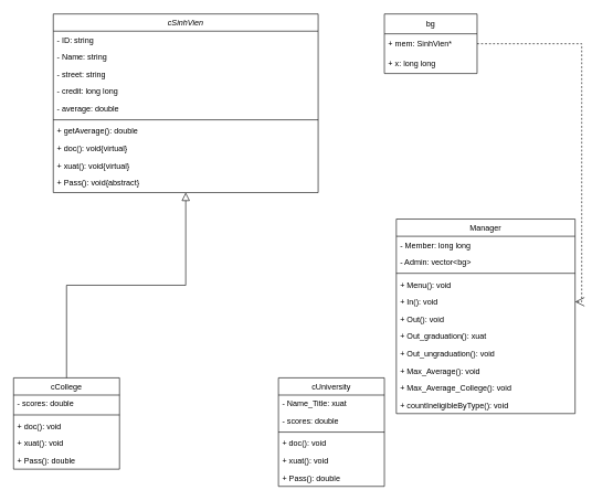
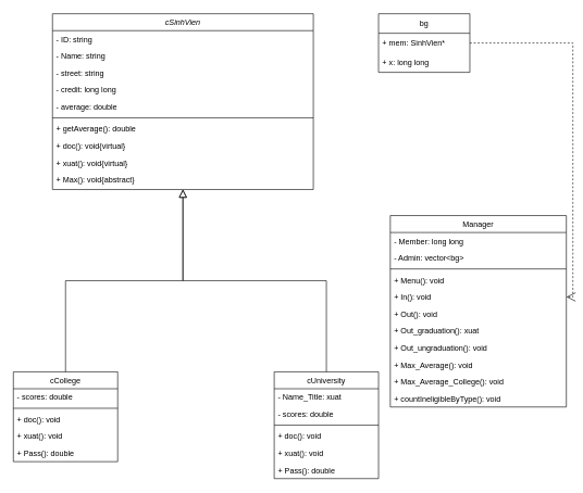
  <mxCell id="0" />
  <mxCell id="1" parent="0" />
  <mxCell id="2" value="cSinhVien" style="swimlane;fontStyle=2;align=center;verticalAlign=top;childLayout=stackLayout;horizontal=1;startSize=26;horizontalStack=0;resizeParent=1;resizeLast=0;collapsible=1;marginBottom=0;rounded=0;shadow=0;strokeWidth=1;" vertex="1" parent="1"><mxGeometry x="80" y="20" width="400" height="270" as="geometry"><mxRectangle x="230" y="140" width="160" height="26" as="alternateBounds" /></mxGeometry></mxCell>
  <mxCell id="3" value="- ID: string" style="text;align=left;verticalAlign=top;spacingLeft=4;spacingRight=4;overflow=hidden;rotatable=0;points=[[0,0.5],[1,0.5]];portConstraint=eastwest;" vertex="1" parent="2"><mxGeometry y="26" width="400" height="26" as="geometry" /></mxCell>
  <mxCell id="4" value="- Name: string" style="text;align=left;verticalAlign=top;spacingLeft=4;spacingRight=4;overflow=hidden;rotatable=0;points=[[0,0.5],[1,0.5]];portConstraint=eastwest;rounded=0;shadow=0;html=0;" vertex="1" parent="2"><mxGeometry y="52" width="400" height="26" as="geometry" /></mxCell>
  <mxCell id="5" value="- street: string" style="text;align=left;verticalAlign=top;spacingLeft=4;spacingRight=4;overflow=hidden;rotatable=0;points=[[0,0.5],[1,0.5]];portConstraint=eastwest;rounded=0;shadow=0;html=0;" vertex="1" parent="2"><mxGeometry y="78" width="400" height="26" as="geometry" /></mxCell>
  <mxCell id="6" value="- credit: long long" style="text;align=left;verticalAlign=top;spacingLeft=4;spacingRight=4;overflow=hidden;rotatable=0;points=[[0,0.5],[1,0.5]];portConstraint=eastwest;rounded=0;shadow=0;html=0;" vertex="1" parent="2"><mxGeometry y="104" width="400" height="26" as="geometry" /></mxCell>
  <mxCell id="7" value="- average: double" style="text;align=left;verticalAlign=top;spacingLeft=4;spacingRight=4;overflow=hidden;rotatable=0;points=[[0,0.5],[1,0.5]];portConstraint=eastwest;rounded=0;shadow=0;html=0;" vertex="1" parent="2"><mxGeometry y="130" width="400" height="26" as="geometry" /></mxCell>
  <mxCell id="8" value="" style="line;html=1;strokeWidth=1;align=left;verticalAlign=middle;spacingTop=-1;spacingLeft=3;spacingRight=3;rotatable=0;labelPosition=right;points=[];portConstraint=eastwest;" vertex="1" parent="2"><mxGeometry y="156" width="400" height="8" as="geometry" /></mxCell>
  <mxCell id="9" value="+ getAverage(): double" style="text;align=left;verticalAlign=top;spacingLeft=4;spacingRight=4;overflow=hidden;rotatable=0;points=[[0,0.5],[1,0.5]];portConstraint=eastwest;" vertex="1" parent="2"><mxGeometry y="164" width="400" height="26" as="geometry" /></mxCell>
  <mxCell id="10" value="+ doc(): void{virtual}" style="text;align=left;verticalAlign=top;spacingLeft=4;spacingRight=4;overflow=hidden;rotatable=0;points=[[0,0.5],[1,0.5]];portConstraint=eastwest;" vertex="1" parent="2"><mxGeometry y="190" width="400" height="26" as="geometry" /></mxCell>
  <mxCell id="11" value="+ xuat(): void{virtual}" style="text;align=left;verticalAlign=top;spacingLeft=4;spacingRight=4;overflow=hidden;rotatable=0;points=[[0,0.5],[1,0.5]];portConstraint=eastwest;" vertex="1" parent="2"><mxGeometry y="216" width="400" height="26" as="geometry" /></mxCell>
- <mxCell id="12" value="+ Pass(): void{abstract}" style="text;align=left;verticalAlign=top;spacingLeft=4;spacingRight=4;overflow=hidden;rotatable=0;points=[[0,0.5],[1,0.5]];portConstraint=eastwest;" vertex="1" parent="2"><mxGeometry y="242" width="400" height="26" as="geometry" /></mxCell>
+ <mxCell id="12" value="+ Max(): void{abstract}" style="text;align=left;verticalAlign=top;spacingLeft=4;spacingRight=4;overflow=hidden;rotatable=0;points=[[0,0.5],[1,0.5]];portConstraint=eastwest;" vertex="1" parent="2"><mxGeometry y="242" width="400" height="26" as="geometry" /></mxCell>
  <mxCell id="13" value="cCollege" style="swimlane;fontStyle=0;align=center;verticalAlign=top;childLayout=stackLayout;horizontal=1;startSize=26;horizontalStack=0;resizeParent=1;resizeLast=0;collapsible=1;marginBottom=0;rounded=0;shadow=0;strokeWidth=1;" vertex="1" parent="1"><mxGeometry x="20" y="570" width="160" height="138" as="geometry"><mxRectangle x="130" y="380" width="160" height="26" as="alternateBounds" /></mxGeometry></mxCell>
  <mxCell id="14" value="- scores: double" style="text;align=left;verticalAlign=top;spacingLeft=4;spacingRight=4;overflow=hidden;rotatable=0;points=[[0,0.5],[1,0.5]];portConstraint=eastwest;" vertex="1" parent="13"><mxGeometry y="26" width="160" height="26" as="geometry" /></mxCell>
  <mxCell id="15" value="" style="line;html=1;strokeWidth=1;align=left;verticalAlign=middle;spacingTop=-1;spacingLeft=3;spacingRight=3;rotatable=0;labelPosition=right;points=[];portConstraint=eastwest;" vertex="1" parent="13"><mxGeometry y="52" width="160" height="8" as="geometry" /></mxCell>
  <mxCell id="16" value="+ doc(): void" style="text;align=left;verticalAlign=top;spacingLeft=4;spacingRight=4;overflow=hidden;rotatable=0;points=[[0,0.5],[1,0.5]];portConstraint=eastwest;" vertex="1" parent="13"><mxGeometry y="60" width="160" height="26" as="geometry" /></mxCell>
  <mxCell id="17" value="+ xuat(): void" style="text;align=left;verticalAlign=top;spacingLeft=4;spacingRight=4;overflow=hidden;rotatable=0;points=[[0,0.5],[1,0.5]];portConstraint=eastwest;" vertex="1" parent="13"><mxGeometry y="86" width="160" height="26" as="geometry" /></mxCell>
  <mxCell id="18" value="+ Pass(): double" style="text;align=left;verticalAlign=top;spacingLeft=4;spacingRight=4;overflow=hidden;rotatable=0;points=[[0,0.5],[1,0.5]];portConstraint=eastwest;" vertex="1" parent="13"><mxGeometry y="112" width="160" height="26" as="geometry" /></mxCell>
  <mxCell id="19" value="" style="endArrow=block;endSize=10;endFill=0;shadow=0;strokeWidth=1;rounded=0;curved=0;edgeStyle=elbowEdgeStyle;elbow=vertical;" edge="1" parent="1" source="13" target="2"><mxGeometry width="160" relative="1" as="geometry"><mxPoint x="290" y="413" as="sourcePoint" /><mxPoint x="290" y="413" as="targetPoint" /></mxGeometry></mxCell>
  <mxCell id="20" value="cUniversity" style="swimlane;fontStyle=0;align=center;verticalAlign=top;childLayout=stackLayout;horizontal=1;startSize=26;horizontalStack=0;resizeParent=1;resizeLast=0;collapsible=1;marginBottom=0;rounded=0;shadow=0;strokeWidth=1;" vertex="1" parent="1"><mxGeometry x="420" y="570" width="160" height="164" as="geometry"><mxRectangle x="340" y="380" width="170" height="26" as="alternateBounds" /></mxGeometry></mxCell>
  <mxCell id="21" value="- Name_Title: xuat" style="text;align=left;verticalAlign=top;spacingLeft=4;spacingRight=4;overflow=hidden;rotatable=0;points=[[0,0.5],[1,0.5]];portConstraint=eastwest;" vertex="1" parent="20"><mxGeometry y="26" width="160" height="26" as="geometry" /></mxCell>
  <mxCell id="22" value="- scores: double" style="text;align=left;verticalAlign=top;spacingLeft=4;spacingRight=4;overflow=hidden;rotatable=0;points=[[0,0.5],[1,0.5]];portConstraint=eastwest;" vertex="1" parent="20"><mxGeometry y="52" width="160" height="26" as="geometry" /></mxCell>
  <mxCell id="23" value="" style="line;html=1;strokeWidth=1;align=left;verticalAlign=middle;spacingTop=-1;spacingLeft=3;spacingRight=3;rotatable=0;labelPosition=right;points=[];portConstraint=eastwest;" vertex="1" parent="20"><mxGeometry y="78" width="160" height="8" as="geometry" /></mxCell>
  <mxCell id="24" value="+ doc(): void" style="text;align=left;verticalAlign=top;spacingLeft=4;spacingRight=4;overflow=hidden;rotatable=0;points=[[0,0.5],[1,0.5]];portConstraint=eastwest;" vertex="1" parent="20"><mxGeometry y="86" width="160" height="26" as="geometry" /></mxCell>
  <mxCell id="25" value="+ xuat(): void" style="text;align=left;verticalAlign=top;spacingLeft=4;spacingRight=4;overflow=hidden;rotatable=0;points=[[0,0.5],[1,0.5]];portConstraint=eastwest;" vertex="1" parent="20"><mxGeometry y="112" width="160" height="26" as="geometry" /></mxCell>
  <mxCell id="26" value="+ Pass(): double" style="text;align=left;verticalAlign=top;spacingLeft=4;spacingRight=4;overflow=hidden;rotatable=0;points=[[0,0.5],[1,0.5]];portConstraint=eastwest;" vertex="1" parent="20"><mxGeometry y="138" width="160" height="26" as="geometry" /></mxCell>
+ <mxCell id="27" value="" style="endArrow=block;endSize=10;endFill=0;shadow=0;strokeWidth=1;rounded=0;curved=0;edgeStyle=elbowEdgeStyle;elbow=vertical;" edge="1" parent="1" source="20" target="2"><mxGeometry width="160" relative="1" as="geometry"><mxPoint x="300" y="583" as="sourcePoint" /><mxPoint x="400" y="481" as="targetPoint" /></mxGeometry></mxCell>
  <mxCell id="28" value="Manager" style="swimlane;fontStyle=0;align=center;verticalAlign=top;childLayout=stackLayout;horizontal=1;startSize=26;horizontalStack=0;resizeParent=1;resizeLast=0;collapsible=1;marginBottom=0;rounded=0;shadow=0;strokeWidth=1;" vertex="1" parent="1"><mxGeometry x="598" y="330" width="270" height="294" as="geometry"><mxRectangle x="550" y="140" width="160" height="26" as="alternateBounds" /></mxGeometry></mxCell>
  <mxCell id="29" value="- Member: long long" style="text;align=left;verticalAlign=top;spacingLeft=4;spacingRight=4;overflow=hidden;rotatable=0;points=[[0,0.5],[1,0.5]];portConstraint=eastwest;" vertex="1" parent="28"><mxGeometry y="26" width="270" height="26" as="geometry" /></mxCell>
  <mxCell id="30" value="- Admin: vector&lt;bg&gt;" style="text;align=left;verticalAlign=top;spacingLeft=4;spacingRight=4;overflow=hidden;rotatable=0;points=[[0,0.5],[1,0.5]];portConstraint=eastwest;rounded=0;shadow=0;html=0;" vertex="1" parent="28"><mxGeometry y="52" width="270" height="26" as="geometry" /></mxCell>
  <mxCell id="31" value="" style="line;html=1;strokeWidth=1;align=left;verticalAlign=middle;spacingTop=-1;spacingLeft=3;spacingRight=3;rotatable=0;labelPosition=right;points=[];portConstraint=eastwest;" vertex="1" parent="28"><mxGeometry y="78" width="270" height="8" as="geometry" /></mxCell>
  <mxCell id="32" value="+ Menu(): void" style="text;align=left;verticalAlign=top;spacingLeft=4;spacingRight=4;overflow=hidden;rotatable=0;points=[[0,0.5],[1,0.5]];portConstraint=eastwest;" vertex="1" parent="28"><mxGeometry y="86" width="270" height="26" as="geometry" /></mxCell>
  <mxCell id="33" value="+ In(): void" style="text;align=left;verticalAlign=top;spacingLeft=4;spacingRight=4;overflow=hidden;rotatable=0;points=[[0,0.5],[1,0.5]];portConstraint=eastwest;" vertex="1" parent="28"><mxGeometry y="112" width="270" height="26" as="geometry" /></mxCell>
  <mxCell id="34" value="+ Out(): void" style="text;align=left;verticalAlign=top;spacingLeft=4;spacingRight=4;overflow=hidden;rotatable=0;points=[[0,0.5],[1,0.5]];portConstraint=eastwest;" vertex="1" parent="28"><mxGeometry y="138" width="270" height="26" as="geometry" /></mxCell>
  <mxCell id="35" value="+ Out_graduation(): xuat" style="text;align=left;verticalAlign=top;spacingLeft=4;spacingRight=4;overflow=hidden;rotatable=0;points=[[0,0.5],[1,0.5]];portConstraint=eastwest;" vertex="1" parent="28"><mxGeometry y="164" width="270" height="26" as="geometry" /></mxCell>
  <mxCell id="36" value="+ Out_ungraduation(): void" style="text;align=left;verticalAlign=top;spacingLeft=4;spacingRight=4;overflow=hidden;rotatable=0;points=[[0,0.5],[1,0.5]];portConstraint=eastwest;" vertex="1" parent="28"><mxGeometry y="190" width="270" height="26" as="geometry" /></mxCell>
  <mxCell id="37" value="+ Max_Average(): void" style="text;align=left;verticalAlign=top;spacingLeft=4;spacingRight=4;overflow=hidden;rotatable=0;points=[[0,0.5],[1,0.5]];portConstraint=eastwest;" vertex="1" parent="28"><mxGeometry y="216" width="270" height="26" as="geometry" /></mxCell>
  <mxCell id="38" value="+ Max_Average_College(): void" style="text;align=left;verticalAlign=top;spacingLeft=4;spacingRight=4;overflow=hidden;rotatable=0;points=[[0,0.5],[1,0.5]];portConstraint=eastwest;" vertex="1" parent="28"><mxGeometry y="242" width="270" height="26" as="geometry" /></mxCell>
  <mxCell id="39" value="+ countIneligibleByType(): void" style="text;align=left;verticalAlign=top;spacingLeft=4;spacingRight=4;overflow=hidden;rotatable=0;points=[[0,0.5],[1,0.5]];portConstraint=eastwest;" vertex="1" parent="28"><mxGeometry y="268" width="270" height="26" as="geometry" /></mxCell>
  <mxCell id="40" value="bg" style="swimlane;fontStyle=0;childLayout=stackLayout;horizontal=1;startSize=30;horizontalStack=0;resizeParent=1;resizeParentMax=0;resizeLast=0;collapsible=1;marginBottom=0;whiteSpace=wrap;html=1;" vertex="1" parent="1"><mxGeometry x="580" y="20" width="140" height="90" as="geometry" /></mxCell>
  <mxCell id="41" value="+ mem: SinhVien*" style="text;strokeColor=none;fillColor=none;align=left;verticalAlign=middle;spacingLeft=4;spacingRight=4;overflow=hidden;points=[[0,0.5],[1,0.5]];portConstraint=eastwest;rotatable=0;whiteSpace=wrap;html=1;" vertex="1" parent="40"><mxGeometry y="30" width="140" height="30" as="geometry" /></mxCell>
  <mxCell id="42" value="+ x: long long" style="text;strokeColor=none;fillColor=none;align=left;verticalAlign=middle;spacingLeft=4;spacingRight=4;overflow=hidden;points=[[0,0.5],[1,0.5]];portConstraint=eastwest;rotatable=0;whiteSpace=wrap;html=1;" vertex="1" parent="40"><mxGeometry y="60" width="140" height="30" as="geometry" /></mxCell>
  <mxCell id="43" value="" style="endArrow=open;endSize=12;dashed=1;html=1;rounded=0;exitX=1;exitY=0.5;exitDx=0;exitDy=0;entryX=1;entryY=0.5;entryDx=0;entryDy=0;edgeStyle=orthogonalEdgeStyle;" edge="1" parent="1" source="41" target="33"><mxGeometry width="160" relative="1" as="geometry"><mxPoint x="340" y="180" as="sourcePoint" /><mxPoint x="758" y="421" as="targetPoint" /></mxGeometry></mxCell>
